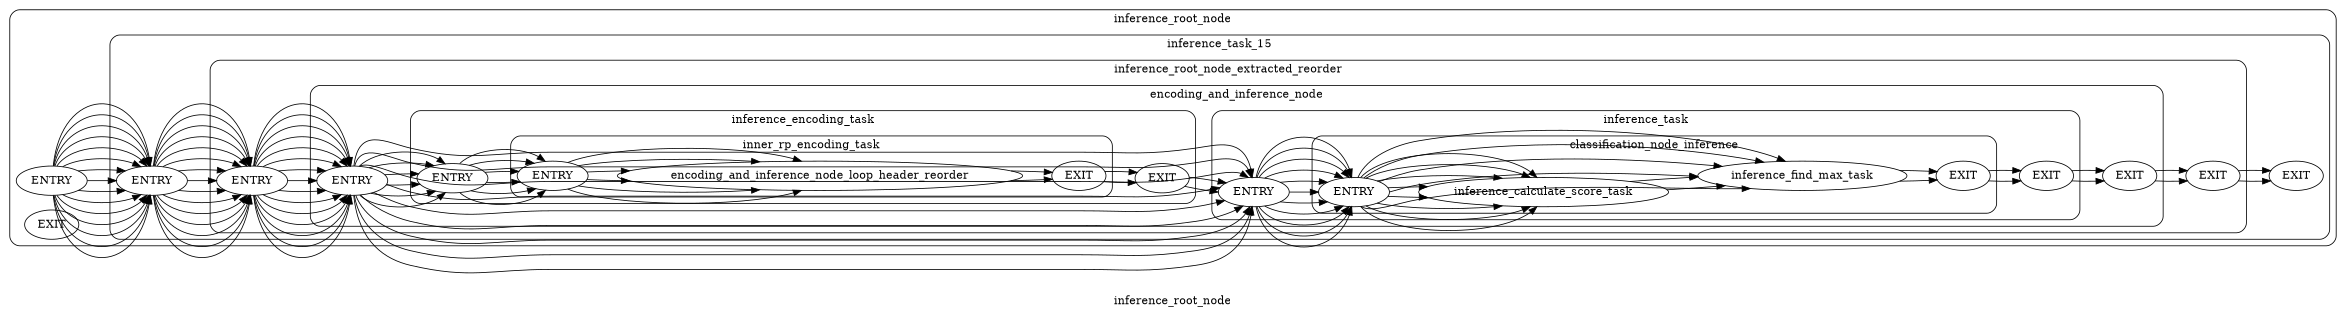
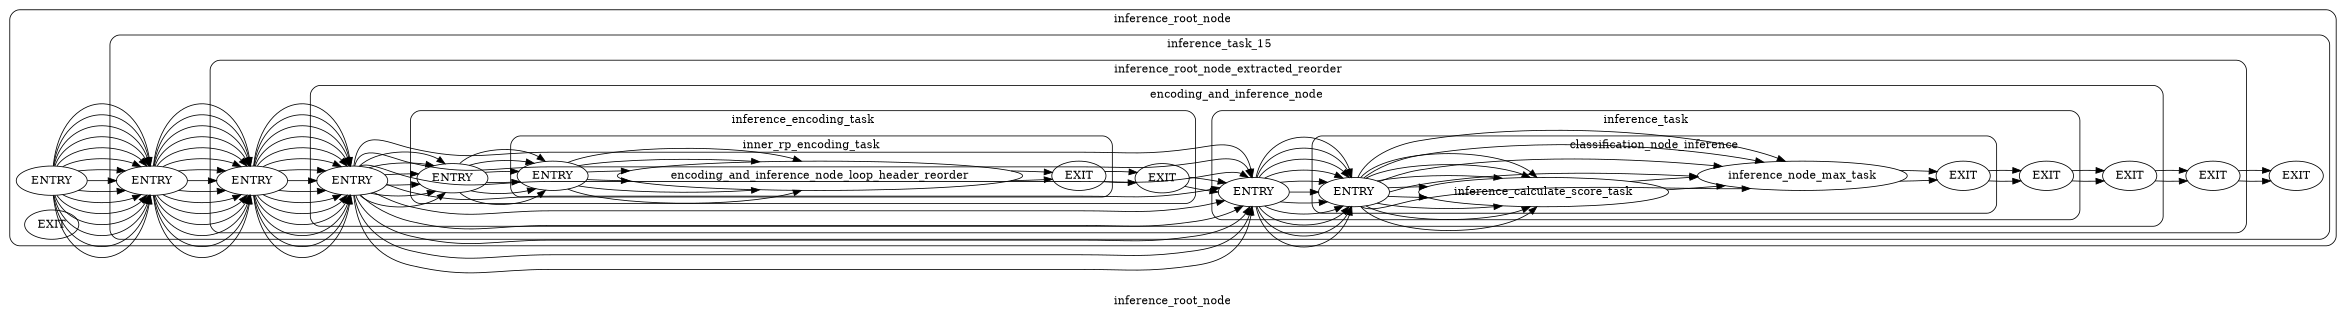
  digraph {
    compound=true
    label=inference_root_node
    style=rounded
    rankdir=LR
    n1 [label=ENTRY]
    inference_calculate_score_task
-   inference_find_max_task
+   inference_find_max_task [label=inference_node_max_task]
    n4 [label=EXIT]
    n5 [label=ENTRY]
    n6 [label=EXIT]
    n7 [label=ENTRY]
    encoding_and_inference_node_loop_header_reorder
    n9 [label=EXIT]
    n10 [label=ENTRY]
    n11 [label=EXIT]
    n12 [label=ENTRY]
    n13 [label=EXIT]
    n14 [label=ENTRY]
    n15 [label=EXIT]
    n16 [label=ENTRY]
    n17 [label=EXIT]
    n18 [label=ENTRY]
    n19 [label=EXIT]
    subgraph cluster_1 {
      n18
      n19
      subgraph cluster_2 {
        label=inference_task_15
        n16
        n17
        subgraph cluster_3 {
          label=inference_root_node_extracted_reorder
          n14
          n15
          subgraph cluster_4 {
            label=encoding_and_inference_node
            n12
            n13
            subgraph cluster_5 {
              label=inference_task
              n5
              n6
              subgraph cluster_6 {
                label=classification_node_inference
                n1
                inference_calculate_score_task
                inference_find_max_task
                n4
              }
            }
            subgraph cluster_7 {
              label=inference_encoding_task
              n10
              n11
              subgraph cluster_8 {
                label=inner_rp_encoding_task
                n7
                encoding_and_inference_node_loop_header_reorder
                n9
              }
            }
          }
        }
      }
    }
    n1 -> inference_calculate_score_task
    n1 -> inference_calculate_score_task
    n1 -> inference_calculate_score_task
    n1 -> inference_calculate_score_task
    n1 -> inference_calculate_score_task
    n1 -> inference_calculate_score_task
    n1 -> inference_calculate_score_task
    n1 -> inference_calculate_score_task
    n1 -> inference_find_max_task
    n1 -> inference_find_max_task
    n1 -> inference_find_max_task
    n1 -> inference_find_max_task
    n1 -> inference_find_max_task
    inference_calculate_score_task -> inference_find_max_task
    inference_calculate_score_task -> inference_find_max_task
    inference_find_max_task -> n4
    inference_find_max_task -> n4
    n4 -> n6
    n4 -> n6
    n5 -> n1
    n5 -> n1
    n5 -> n1
    n5 -> n1
    n5 -> n1
    n5 -> n1
    n5 -> n1
    n5 -> n1
    n5 -> n1
    n5 -> n1
    n5 -> n1
    n6 -> n13
    n6 -> n13
    n7 -> encoding_and_inference_node_loop_header_reorder
    n7 -> encoding_and_inference_node_loop_header_reorder
    n7 -> encoding_and_inference_node_loop_header_reorder
    n7 -> encoding_and_inference_node_loop_header_reorder
    n7 -> encoding_and_inference_node_loop_header_reorder
    n7 -> encoding_and_inference_node_loop_header_reorder
    encoding_and_inference_node_loop_header_reorder -> n9
    encoding_and_inference_node_loop_header_reorder -> n9
    n9 -> n11
    n9 -> n11
    n10 -> n7
    n10 -> n7
    n10 -> n7
    n10 -> n7
    n10 -> n7
    n10 -> n7
    n11 -> n5
    n11 -> n5
    n12 -> n5
    n12 -> n5
    n12 -> n5
    n12 -> n5
    n12 -> n5
    n12 -> n5
    n12 -> n5
    n12 -> n5
    n12 -> n5
    n12 -> n10
    n12 -> n10
    n12 -> n10
    n12 -> n10
    n12 -> n10
    n12 -> n10
    n13 -> n15
    n13 -> n15
    n14 -> n12
    n14 -> n12
    n14 -> n12
    n14 -> n12
    n14 -> n12
    n14 -> n12
    n14 -> n12
    n14 -> n12
    n14 -> n12
    n14 -> n12
    n14 -> n12
    n14 -> n12
    n14 -> n12
    n14 -> n12
    n14 -> n12
    n15 -> n17
    n15 -> n17
    n16 -> n14
    n16 -> n14
    n16 -> n14
    n16 -> n14
    n16 -> n14
    n16 -> n14
    n16 -> n14
    n16 -> n14
    n16 -> n14
    n16 -> n14
    n16 -> n14
    n16 -> n14
    n16 -> n14
    n16 -> n14
    n16 -> n14
    n18 -> n16
    n18 -> n16
    n18 -> n16
    n18 -> n16
    n18 -> n16
    n18 -> n16
    n18 -> n16
    n18 -> n16
    n18 -> n16
    n18 -> n16
    n18 -> n16
    n18 -> n16
    n18 -> n16
    n18 -> n16
    n18 -> n16
  }
